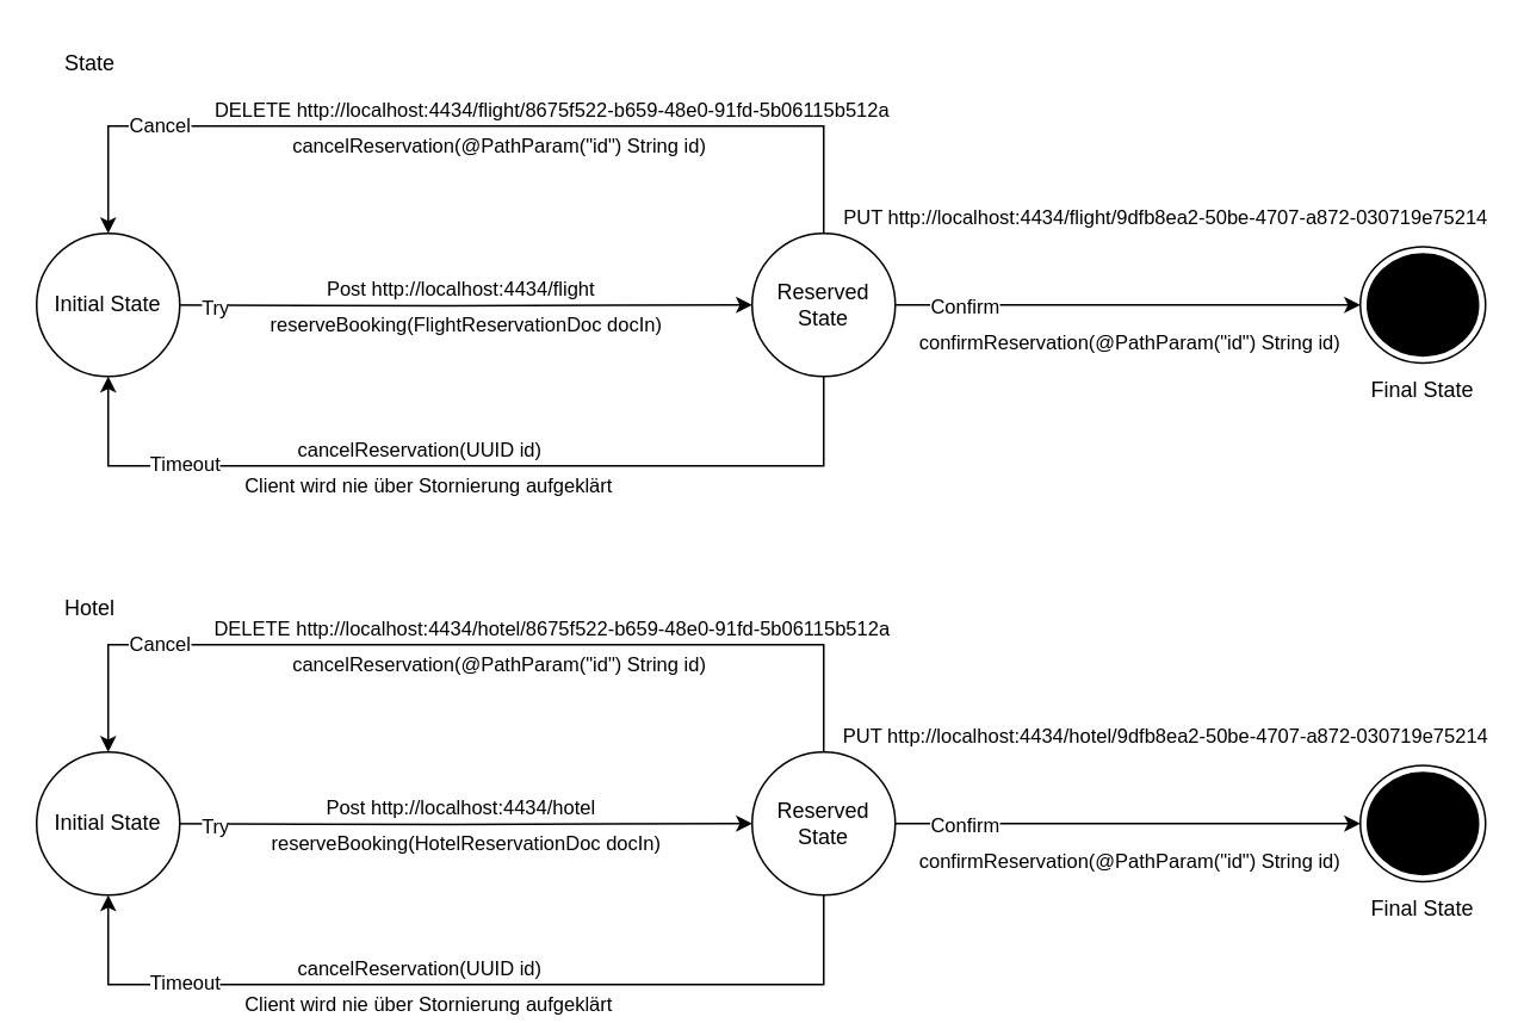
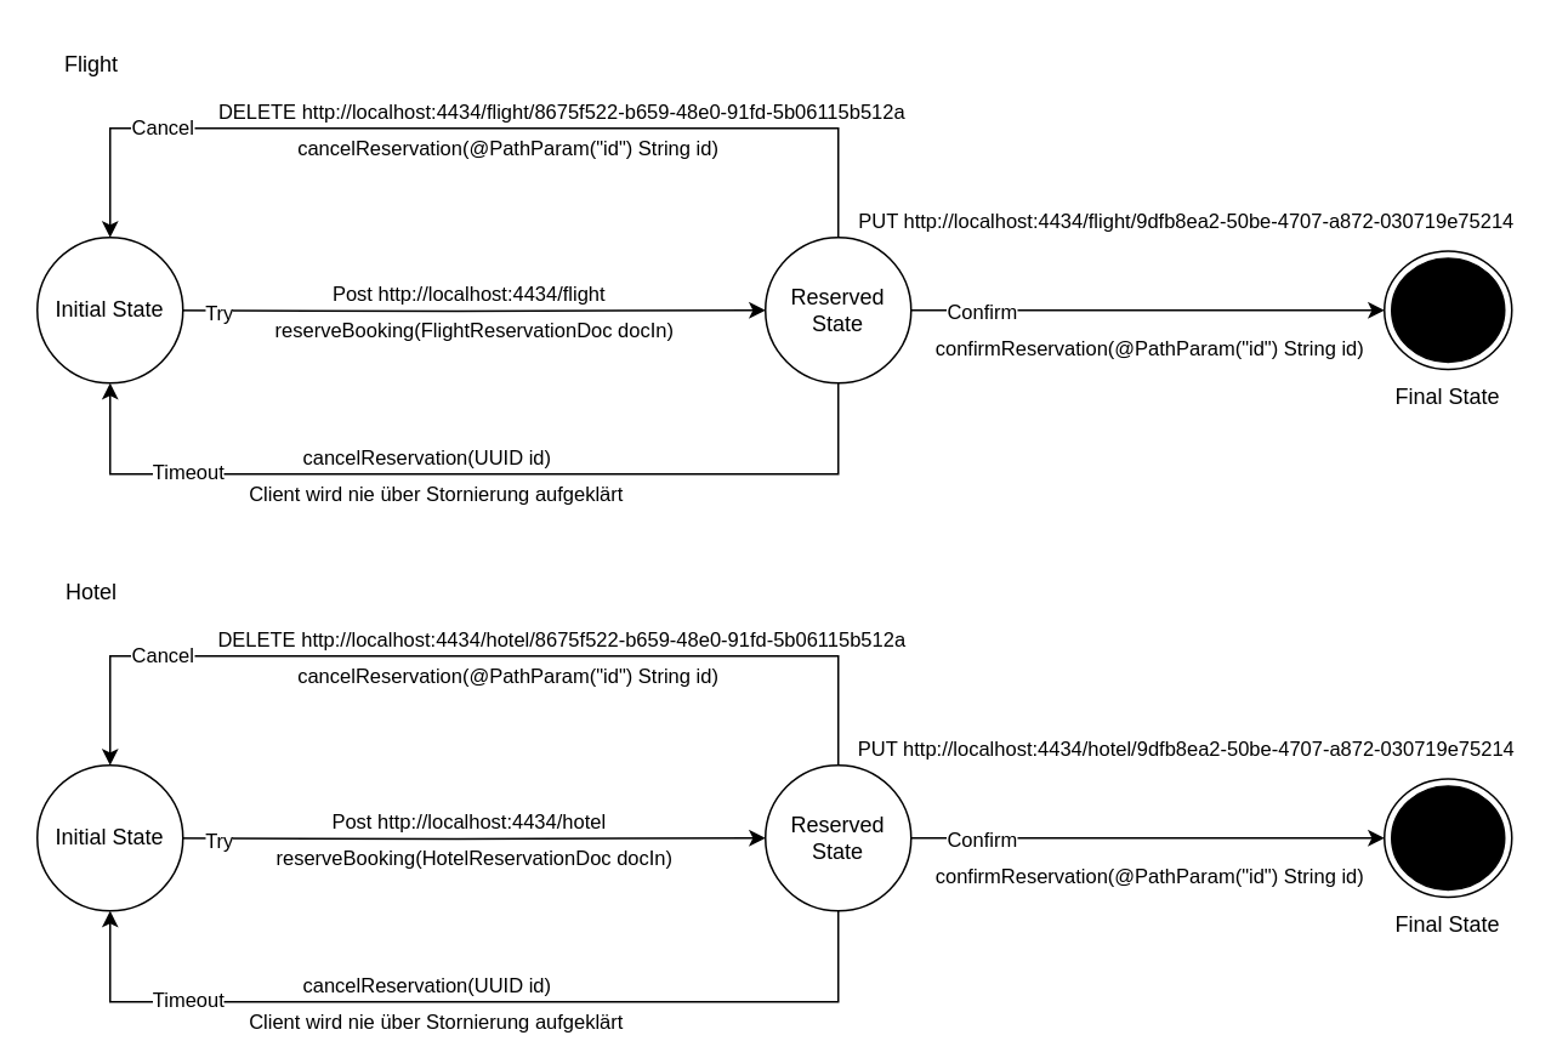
  <mxCell id="0" />
  <mxCell id="1" parent="0" />
  <mxCell id="2" value="" style="edgeStyle=orthogonalEdgeStyle;rounded=0;orthogonalLoop=1;jettySize=auto;html=1;" edge="1" parent="1" target="19"><mxGeometry relative="1" as="geometry"><mxPoint x="80" y="170" as="sourcePoint" /></mxGeometry></mxCell>
  <mxCell id="3" value="Try" style="edgeLabel;html=1;align=center;verticalAlign=middle;resizable=0;points=[];" vertex="1" connectable="0" parent="2"><mxGeometry x="-0.283" y="-1" relative="1" as="geometry"><mxPoint x="-82" as="offset" /></mxGeometry></mxCell>
  <mxCell id="4" value="Post http://localhost:4434/flight" style="edgeLabel;html=1;align=center;verticalAlign=middle;resizable=0;points=[];" vertex="1" connectable="0" parent="2"><mxGeometry x="0.127" relative="1" as="geometry"><mxPoint x="-15" y="-10" as="offset" /></mxGeometry></mxCell>
  <mxCell id="5" value="reserveBooking(FlightReservationDoc docIn)" style="edgeLabel;html=1;align=center;verticalAlign=middle;resizable=0;points=[];" vertex="1" connectable="0" parent="2"><mxGeometry x="0.164" relative="1" as="geometry"><mxPoint x="-18" y="10" as="offset" /></mxGeometry></mxCell>
  <mxCell id="6" value="Initial State" style="ellipse;whiteSpace=wrap;html=1;aspect=fixed;" vertex="1" parent="1"><mxGeometry x="20" y="130" width="80" height="80" as="geometry" /></mxCell>
  <mxCell id="7" value="" style="edgeStyle=orthogonalEdgeStyle;rounded=0;orthogonalLoop=1;jettySize=auto;html=1;entryX=0;entryY=0.5;entryDx=0;entryDy=0;" edge="1" parent="1" source="19" target="20"><mxGeometry relative="1" as="geometry"><mxPoint x="610" y="170" as="targetPoint" /></mxGeometry></mxCell>
  <mxCell id="8" value="Confirm" style="edgeLabel;html=1;align=center;verticalAlign=middle;resizable=0;points=[];" vertex="1" connectable="0" parent="7"><mxGeometry x="-0.24" y="3" relative="1" as="geometry"><mxPoint x="-61" y="3" as="offset" /></mxGeometry></mxCell>
  <mxCell id="9" value="PUT http://localhost:4434/flight/9dfb8ea2-50be-4707-a872-030719e75214" style="edgeLabel;html=1;align=center;verticalAlign=middle;resizable=0;points=[];" vertex="1" connectable="0" parent="7"><mxGeometry x="-0.257" relative="1" as="geometry"><mxPoint x="53" y="-50" as="offset" /></mxGeometry></mxCell>
  <mxCell id="10" value="confirmReservation(@PathParam(&quot;id&quot;) String id)" style="edgeLabel;html=1;align=center;verticalAlign=middle;resizable=0;points=[];" vertex="1" connectable="0" parent="7"><mxGeometry x="-0.362" y="-1" relative="1" as="geometry"><mxPoint x="47" y="19" as="offset" /></mxGeometry></mxCell>
  <mxCell id="11" style="edgeStyle=orthogonalEdgeStyle;rounded=0;orthogonalLoop=1;jettySize=auto;html=1;exitX=0.5;exitY=0;exitDx=0;exitDy=0;entryX=0.5;entryY=0;entryDx=0;entryDy=0;" edge="1" parent="1" source="19" target="6"><mxGeometry relative="1" as="geometry"><Array as="points"><mxPoint x="460" y="70" /><mxPoint x="60" y="70" /></Array></mxGeometry></mxCell>
  <mxCell id="12" value="Cancel" style="edgeLabel;html=1;align=center;verticalAlign=middle;resizable=0;points=[];" vertex="1" connectable="0" parent="11"><mxGeometry x="-0.11" y="-1" relative="1" as="geometry"><mxPoint x="-201" as="offset" /></mxGeometry></mxCell>
  <mxCell id="13" value="DELETE http://localhost:4434/flight/8675f522-b659-48e0-91fd-5b06115b512a" style="edgeLabel;html=1;align=center;verticalAlign=middle;resizable=0;points=[];" vertex="1" connectable="0" parent="11"><mxGeometry x="0.328" y="1" relative="1" as="geometry"><mxPoint x="132" y="-11" as="offset" /></mxGeometry></mxCell>
  <mxCell id="14" value="&amp;nbsp;cancelReservation(@PathParam(&quot;id&quot;) String id)" style="edgeLabel;html=1;align=center;verticalAlign=middle;resizable=0;points=[];" vertex="1" connectable="0" parent="11"><mxGeometry x="0.282" y="2" relative="1" as="geometry"><mxPoint x="89" y="8" as="offset" /></mxGeometry></mxCell>
  <mxCell id="15" style="edgeStyle=orthogonalEdgeStyle;rounded=0;orthogonalLoop=1;jettySize=auto;html=1;exitX=0.5;exitY=1;exitDx=0;exitDy=0;entryX=0.5;entryY=1;entryDx=0;entryDy=0;" edge="1" parent="1" source="19" target="6"><mxGeometry relative="1" as="geometry"><Array as="points"><mxPoint x="460" y="260" /><mxPoint x="60" y="260" /></Array></mxGeometry></mxCell>
  <mxCell id="16" value="Timeout" style="edgeLabel;html=1;align=center;verticalAlign=middle;resizable=0;points=[];" vertex="1" connectable="0" parent="15"><mxGeometry x="0.12" y="-2" relative="1" as="geometry"><mxPoint x="-128" as="offset" /></mxGeometry></mxCell>
  <mxCell id="17" value="cancelReservation(UUID id)" style="edgeLabel;html=1;align=center;verticalAlign=middle;resizable=0;points=[];" vertex="1" connectable="0" parent="15"><mxGeometry x="0.176" y="-3" relative="1" as="geometry"><mxPoint x="17" y="-7" as="offset" /></mxGeometry></mxCell>
  <mxCell id="18" value="Client wird nie über Stornierung aufgeklärt" style="edgeLabel;html=1;align=center;verticalAlign=middle;resizable=0;points=[];" vertex="1" connectable="0" parent="15"><mxGeometry x="-0.111" y="-1" relative="1" as="geometry"><mxPoint x="-50" y="11" as="offset" /></mxGeometry></mxCell>
  <mxCell id="19" value="Reserved State" style="ellipse;whiteSpace=wrap;html=1;aspect=fixed;" vertex="1" parent="1"><mxGeometry x="420" y="130" width="80" height="80" as="geometry" /></mxCell>
  <mxCell id="20" value="" style="ellipse;html=1;shape=endState;fillColor=#000000;strokeColor=#000000;" vertex="1" parent="1"><mxGeometry x="760" y="137.5" width="70" height="65" as="geometry" /></mxCell>
  <mxCell id="21" value="Final State" style="text;html=1;strokeColor=none;fillColor=none;align=center;verticalAlign=middle;whiteSpace=wrap;rounded=0;" vertex="1" parent="1"><mxGeometry x="765" y="202.5" width="60" height="30" as="geometry" /></mxCell>
- <mxCell id="22" value="State" style="text;html=1;strokeColor=none;fillColor=none;align=center;verticalAlign=middle;whiteSpace=wrap;rounded=0;" vertex="1" parent="1"><mxGeometry x="20" y="20" width="60" height="30" as="geometry" /></mxCell>
+ <mxCell id="22" value="Flight" style="text;html=1;strokeColor=none;fillColor=none;align=center;verticalAlign=middle;whiteSpace=wrap;rounded=0;" vertex="1" parent="1"><mxGeometry x="20" y="20" width="60" height="30" as="geometry" /></mxCell>
  <mxCell id="23" value="" style="edgeStyle=orthogonalEdgeStyle;rounded=0;orthogonalLoop=1;jettySize=auto;html=1;" edge="1" parent="1" target="40"><mxGeometry relative="1" as="geometry"><mxPoint x="80" y="460" as="sourcePoint" /></mxGeometry></mxCell>
  <mxCell id="24" value="Try" style="edgeLabel;html=1;align=center;verticalAlign=middle;resizable=0;points=[];" vertex="1" connectable="0" parent="23"><mxGeometry x="-0.283" y="-1" relative="1" as="geometry"><mxPoint x="-82" as="offset" /></mxGeometry></mxCell>
  <mxCell id="25" value="Post http://localhost:4434/hotel" style="edgeLabel;html=1;align=center;verticalAlign=middle;resizable=0;points=[];" vertex="1" connectable="0" parent="23"><mxGeometry x="0.127" relative="1" as="geometry"><mxPoint x="-15" y="-10" as="offset" /></mxGeometry></mxCell>
  <mxCell id="26" value="reserveBooking(HotelReservationDoc docIn)" style="edgeLabel;html=1;align=center;verticalAlign=middle;resizable=0;points=[];" vertex="1" connectable="0" parent="23"><mxGeometry x="0.164" relative="1" as="geometry"><mxPoint x="-18" y="10" as="offset" /></mxGeometry></mxCell>
  <mxCell id="27" value="Initial State" style="ellipse;whiteSpace=wrap;html=1;aspect=fixed;" vertex="1" parent="1"><mxGeometry x="20" y="420" width="80" height="80" as="geometry" /></mxCell>
  <mxCell id="28" value="" style="edgeStyle=orthogonalEdgeStyle;rounded=0;orthogonalLoop=1;jettySize=auto;html=1;entryX=0;entryY=0.5;entryDx=0;entryDy=0;" edge="1" parent="1" source="40" target="41"><mxGeometry relative="1" as="geometry"><mxPoint x="610" y="460" as="targetPoint" /></mxGeometry></mxCell>
  <mxCell id="29" value="Confirm" style="edgeLabel;html=1;align=center;verticalAlign=middle;resizable=0;points=[];" vertex="1" connectable="0" parent="28"><mxGeometry x="-0.24" y="3" relative="1" as="geometry"><mxPoint x="-61" y="3" as="offset" /></mxGeometry></mxCell>
  <mxCell id="30" value="PUT http://localhost:4434/hotel/9dfb8ea2-50be-4707-a872-030719e75214" style="edgeLabel;html=1;align=center;verticalAlign=middle;resizable=0;points=[];" vertex="1" connectable="0" parent="28"><mxGeometry x="-0.257" relative="1" as="geometry"><mxPoint x="53" y="-50" as="offset" /></mxGeometry></mxCell>
  <mxCell id="31" value="confirmReservation(@PathParam(&quot;id&quot;) String id)" style="edgeLabel;html=1;align=center;verticalAlign=middle;resizable=0;points=[];" vertex="1" connectable="0" parent="28"><mxGeometry x="-0.362" y="-1" relative="1" as="geometry"><mxPoint x="47" y="19" as="offset" /></mxGeometry></mxCell>
  <mxCell id="32" style="edgeStyle=orthogonalEdgeStyle;rounded=0;orthogonalLoop=1;jettySize=auto;html=1;exitX=0.5;exitY=0;exitDx=0;exitDy=0;entryX=0.5;entryY=0;entryDx=0;entryDy=0;" edge="1" parent="1" source="40" target="27"><mxGeometry relative="1" as="geometry"><Array as="points"><mxPoint x="460" y="360" /><mxPoint x="60" y="360" /></Array></mxGeometry></mxCell>
  <mxCell id="33" value="Cancel" style="edgeLabel;html=1;align=center;verticalAlign=middle;resizable=0;points=[];" vertex="1" connectable="0" parent="32"><mxGeometry x="-0.11" y="-1" relative="1" as="geometry"><mxPoint x="-201" as="offset" /></mxGeometry></mxCell>
  <mxCell id="34" value="DELETE http://localhost:4434/hotel/8675f522-b659-48e0-91fd-5b06115b512a" style="edgeLabel;html=1;align=center;verticalAlign=middle;resizable=0;points=[];" vertex="1" connectable="0" parent="32"><mxGeometry x="0.328" y="1" relative="1" as="geometry"><mxPoint x="132" y="-11" as="offset" /></mxGeometry></mxCell>
  <mxCell id="35" value="&amp;nbsp;cancelReservation(@PathParam(&quot;id&quot;) String id)" style="edgeLabel;html=1;align=center;verticalAlign=middle;resizable=0;points=[];" vertex="1" connectable="0" parent="32"><mxGeometry x="0.282" y="2" relative="1" as="geometry"><mxPoint x="89" y="8" as="offset" /></mxGeometry></mxCell>
  <mxCell id="36" style="edgeStyle=orthogonalEdgeStyle;rounded=0;orthogonalLoop=1;jettySize=auto;html=1;exitX=0.5;exitY=1;exitDx=0;exitDy=0;entryX=0.5;entryY=1;entryDx=0;entryDy=0;" edge="1" parent="1" source="40" target="27"><mxGeometry relative="1" as="geometry"><Array as="points"><mxPoint x="460" y="550" /><mxPoint x="60" y="550" /></Array></mxGeometry></mxCell>
  <mxCell id="37" value="Timeout" style="edgeLabel;html=1;align=center;verticalAlign=middle;resizable=0;points=[];" vertex="1" connectable="0" parent="36"><mxGeometry x="0.12" y="-2" relative="1" as="geometry"><mxPoint x="-128" as="offset" /></mxGeometry></mxCell>
  <mxCell id="38" value="cancelReservation(UUID id)" style="edgeLabel;html=1;align=center;verticalAlign=middle;resizable=0;points=[];" vertex="1" connectable="0" parent="36"><mxGeometry x="0.176" y="-3" relative="1" as="geometry"><mxPoint x="17" y="-7" as="offset" /></mxGeometry></mxCell>
  <mxCell id="39" value="Client wird nie über Stornierung aufgeklärt" style="edgeLabel;html=1;align=center;verticalAlign=middle;resizable=0;points=[];" vertex="1" connectable="0" parent="36"><mxGeometry x="-0.111" y="-1" relative="1" as="geometry"><mxPoint x="-50" y="11" as="offset" /></mxGeometry></mxCell>
  <mxCell id="40" value="Reserved State" style="ellipse;whiteSpace=wrap;html=1;aspect=fixed;" vertex="1" parent="1"><mxGeometry x="420" y="420" width="80" height="80" as="geometry" /></mxCell>
  <mxCell id="41" value="" style="ellipse;html=1;shape=endState;fillColor=#000000;strokeColor=#000000;" vertex="1" parent="1"><mxGeometry x="760" y="427.5" width="70" height="65" as="geometry" /></mxCell>
  <mxCell id="42" value="Final State" style="text;html=1;strokeColor=none;fillColor=none;align=center;verticalAlign=middle;whiteSpace=wrap;rounded=0;" vertex="1" parent="1"><mxGeometry x="765" y="492.5" width="60" height="30" as="geometry" /></mxCell>
- <mxCell id="43" value="Hotel" style="text;html=1;strokeColor=none;fillColor=none;align=center;verticalAlign=middle;whiteSpace=wrap;rounded=0;" vertex="1" parent="1"><mxGeometry x="20" y="325" width="60" height="30" as="geometry" /></mxCell>
+ <mxCell id="43" value="Hotel" style="text;html=1;strokeColor=none;fillColor=none;align=center;verticalAlign=middle;whiteSpace=wrap;rounded=0;" vertex="1" parent="1"><mxGeometry x="20" y="310" width="60" height="30" as="geometry" /></mxCell>
